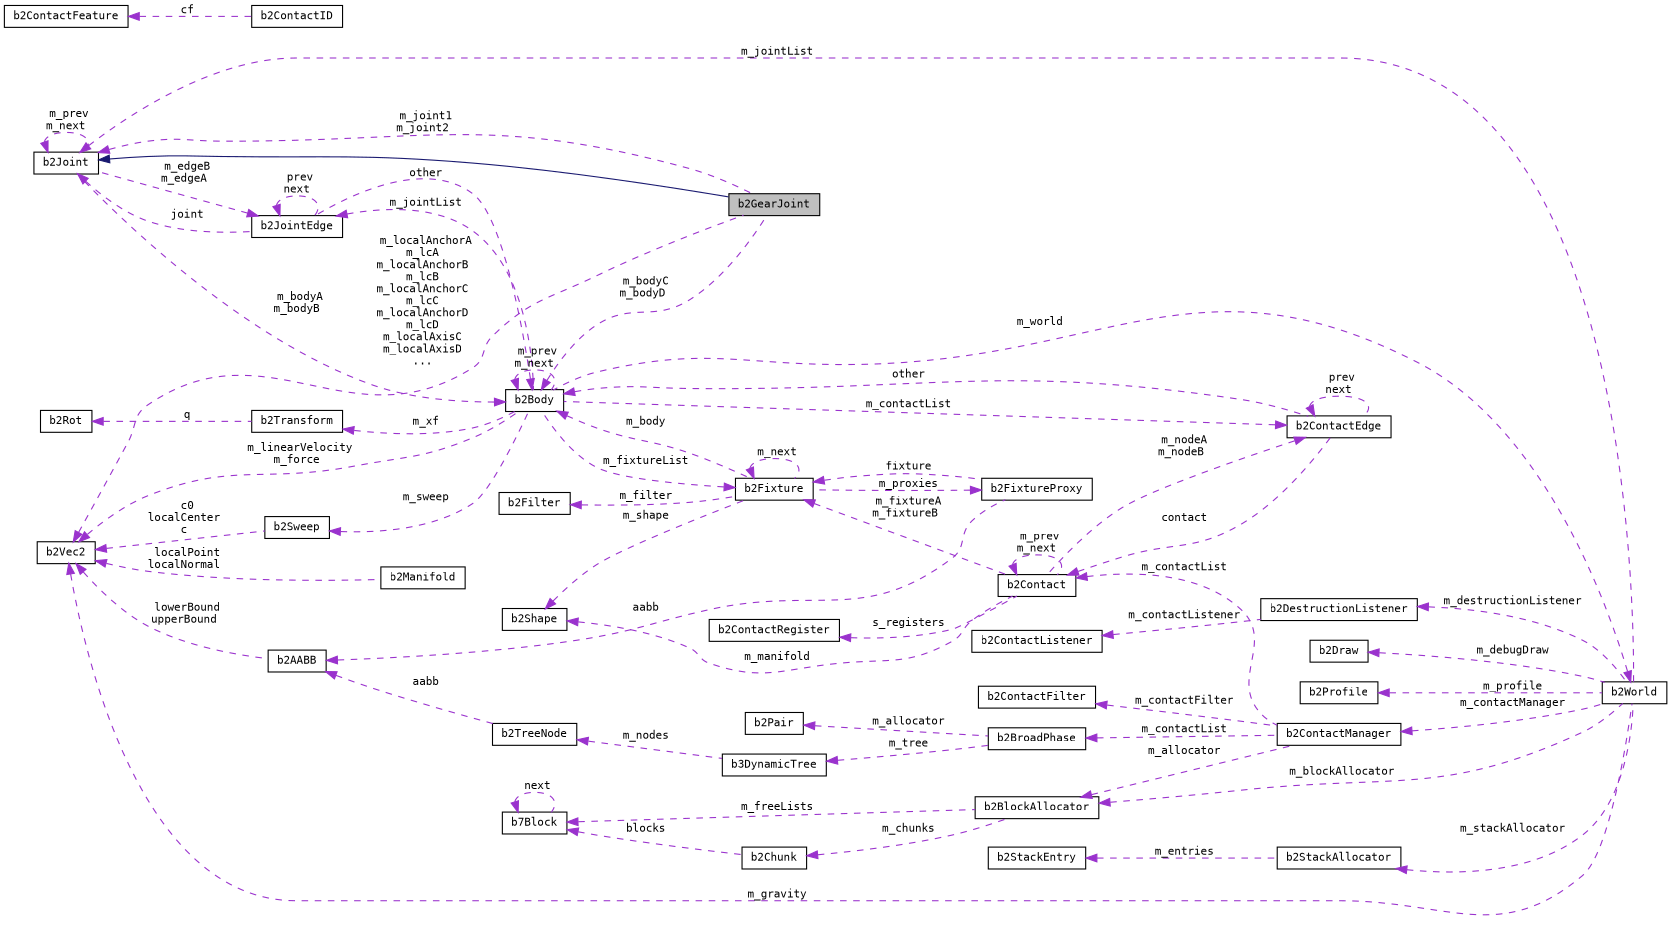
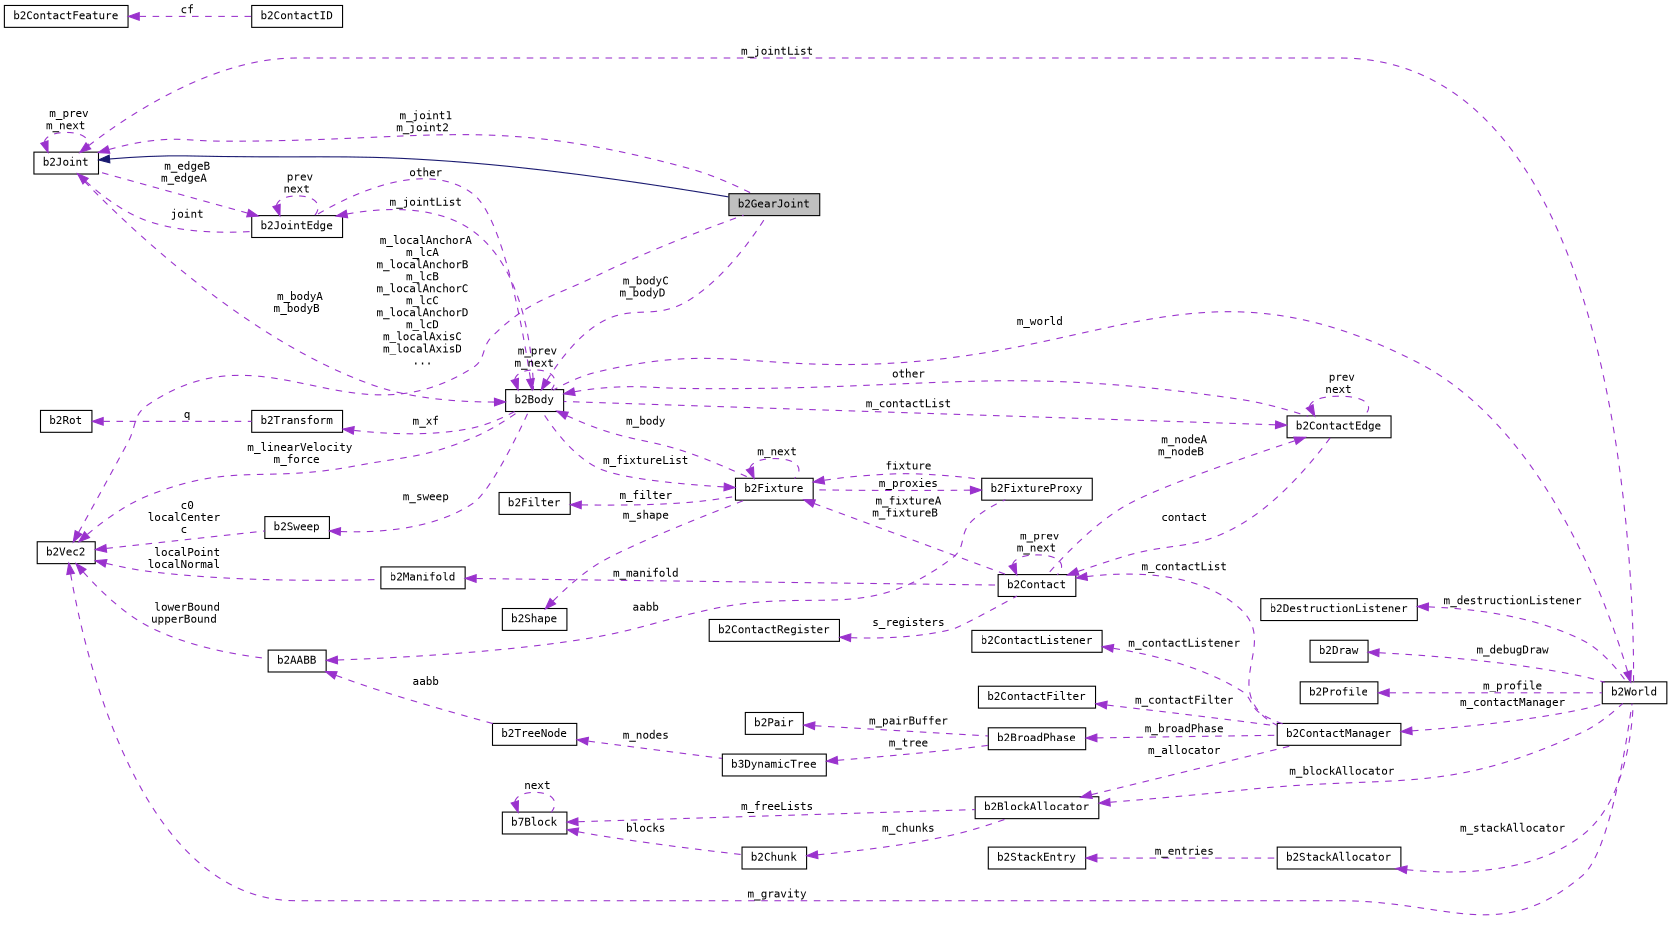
  digraph {
    fontname="DejaVu Sans Mono"
    rankdir=LR
    node [color=black fillcolor=white fontname="DejaVu Sans Mono" fontsize=10 shape=record style=filled]
    edge [color=darkorchid3 dir=back fontname="DejaVu Sans Mono" fontsize=10 labelfontname=Helvetica labelfontsize=10 style=dashed]
    n1 [fillcolor=grey75 fontcolor=black height=0.2 label=b2GearJoint width=0.4]
    n2 [height=0.2 label=b2Joint width=0.4]
    n3 [height=0.2 label=b2JointEdge width=0.4]
    n4 [height=0.2 label=b2World width=0.4]
    n5 [height=0.2 label=b2Body width=0.4]
    n6 [height=0.2 label=b2ContactEdge width=0.4]
    n7 [height=0.2 label=b2Fixture width=0.4]
    n8 [height=0.2 label=b2Contact width=0.4]
    n9 [height=0.2 label=b2FixtureProxy width=0.4]
    n10 [height=0.2 label=b2Vec2 width=0.4]
    n11 [height=0.2 label=b2Sweep width=0.4]
    n12 [height=0.2 label=b2Manifold width=0.4]
    n13 [height=0.2 label=b2AABB width=0.4]
    n14 [height=0.2 label=b2Transform width=0.4]
    n15 [height=0.2 label=b2TreeNode width=0.4]
    n16 [height=0.2 label=b2Rot width=0.4]
    n17 [height=0.2 label=b2ContactManager width=0.4]
    n18 [height=0.2 label=b2ContactRegister width=0.4]
    n19 [height=0.2 label=b2ContactID width=0.4]
    n20 [height=0.2 label=b2ContactFeature width=0.4]
    n21 [height=0.2 label=b3DynamicTree width=0.4]
    n22 [height=0.2 label=b2Shape width=0.4]
    n23 [height=0.2 label=b2Filter width=0.4]
    n24 [height=0.2 label=b2Draw width=0.4]
    n25 [height=0.2 label=b2Profile width=0.4]
    n26 [height=0.2 label=b2BlockAllocator width=0.4]
    n27 [height=0.2 label=b7Block width=0.4]
    n28 [height=0.2 label=b2Chunk width=0.4]
    n29 [height=0.2 label=b2DestructionListener width=0.4]
    n30 [height=0.2 label=b2BroadPhase width=0.4]
    n31 [height=0.2 label=b2Pair width=0.4]
    n32 [height=0.2 label=b2ContactFilter width=0.4]
    n33 [height=0.2 label=b2ContactListener width=0.4]
    n34 [height=0.2 label=b2StackAllocator width=0.4]
    n35 [height=0.2 label=b2StackEntry width=0.4]
    n2 -> n1 [color=midnightblue style=solid]
    n2 -> n1 [label=" m_joint1\nm_joint2"]
    n2 -> n2 [label=" m_prev\nm_next"]
    n2 -> n3 [label=" joint"]
    n2 -> n4 [label=" m_jointList"]
    n3 -> n2 [label=" m_edgeB\nm_edgeA"]
    n3 -> n3 [label=" prev\nnext"]
    n3 -> n5 [label=" m_jointList"]
    n4 -> n5 [label=" m_world"]
    n5 -> n1 [label=" m_bodyC\nm_bodyD"]
    n5 -> n2 [label=" m_bodyA\nm_bodyB"]
    n5 -> n3 [label=" other"]
    n5 -> n5 [label=" m_prev\nm_next"]
    n5 -> n6 [label=" other"]
    n5 -> n7 [label=" m_body"]
    n6 -> n5 [label=" m_contactList"]
    n6 -> n6 [label=" prev\nnext"]
    n6 -> n8 [label=" m_nodeA\nm_nodeB"]
    n7 -> n5 [label=" m_fixtureList"]
    n7 -> n7 [label=" m_next"]
    n7 -> n8 [label=" m_fixtureA\nm_fixtureB"]
    n7 -> n9 [label=" fixture"]
    n8 -> n6 [label=" contact"]
    n8 -> n8 [label=" m_prev\nm_next"]
    n8 -> n17 [label=" m_contactList"]
    n9 -> n7 [label=" m_proxies"]
    n10 -> n1 [label=" m_localAnchorA\nm_lcA\nm_localAnchorB\nm_lcB\nm_localAnchorC\nm_lcC\nm_localAnchorD\nm_lcD\nm_localAxisC\nm_localAxisD\n..."]
    n10 -> n4 [label=" m_gravity"]
    n10 -> n5 [label=" m_linearVelocity\nm_force"]
    n10 -> n11 [label=" c0\nlocalCenter\nc"]
    n10 -> n12 [label=" localPoint\nlocalNormal"]
    n10 -> n13 [label=" lowerBound\nupperBound"]
    n11 -> n5 [label=" m_sweep"]
-   n22 -> n8 [label=" m_manifold"]
+   n12 -> n8 [label=" m_manifold"]
    n13 -> n9 [label=" aabb"]
    n13 -> n15 [label=" aabb"]
    n14 -> n5 [label=" m_xf"]
    n15 -> n21 [label=" m_nodes"]
    n16 -> n14 [label=" q"]
    n17 -> n4 [label=" m_contactManager"]
    n18 -> n8 [label=" s_registers"]
    n20 -> n19 [label=" cf"]
    n21 -> n30 [label=" m_tree"]
    n22 -> n7 [label=" m_shape"]
    n23 -> n7 [label=" m_filter"]
    n24 -> n4 [label=" m_debugDraw"]
    n25 -> n4 [label=" m_profile"]
    n26 -> n4 [label=" m_blockAllocator"]
    n26 -> n17 [label=" m_allocator"]
    n27 -> n26 [label=" m_freeLists"]
    n27 -> n27 [label=" next"]
    n27 -> n28 [label=" blocks"]
    n28 -> n26 [label=" m_chunks"]
    n29 -> n4 [label=" m_destructionListener"]
-   n30 -> n17 [label=" m_contactList"]
-   n31 -> n30 [label=" m_allocator"]
+   n30 -> n17 [label=" m_broadPhase"]
+   n31 -> n30 [label=" m_pairBuffer"]
    n32 -> n17 [label=" m_contactFilter"]
-   n33 -> n29 [label=" m_contactListener"]
+   n33 -> n17 [label=" m_contactListener"]
    n34 -> n4 [label=" m_stackAllocator"]
    n35 -> n34 [label=" m_entries"]
  }
